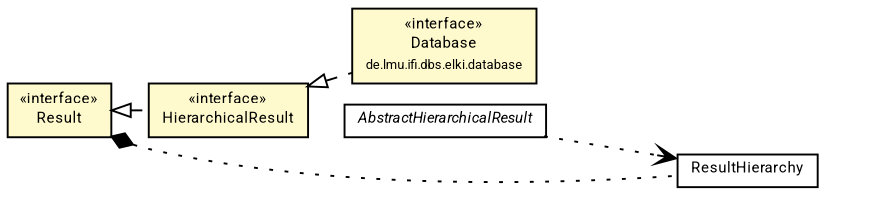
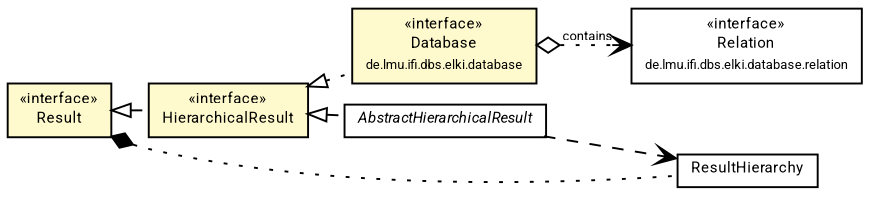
  digraph {
    nodesep=0.15
    rankdir=LR
    ranksep=0.25
    node [fontcolor=black fontname=Roboto fontsize=8 margin=0 shape=plaintext]
    edge [arrowtail=empty color=black dir=back fontname=Roboto fontsize=7 labelfontname=Roboto labelfontsize=7 style=dotted weight=9]
    n1 [height=0 label=<<table title="de.lmu.ifi.dbs.elki.result.Result" border="0" cellborder="1" cellspacing="0" cellpadding="2" bgcolor="LemonChiffon" href="Result.html" target="_parent"> 		<tr><td><table border="0" cellspacing="0" cellpadding="1"> 		<tr><td align="center" balign="center"> &#171;interface&#187; </td></tr> 		<tr><td align="center" balign="center"> <font face="Roboto">Result</font> </td></tr> 		</table></td></tr> 		</table>> width=0]
    n2 [height=0 label=<<table title="de.lmu.ifi.dbs.elki.result.HierarchicalResult" border="0" cellborder="1" cellspacing="0" cellpadding="2" bgcolor="lemonChiffon" href="HierarchicalResult.html" target="_parent"> 		<tr><td><table border="0" cellspacing="0" cellpadding="1"> 		<tr><td align="center" balign="center"> &#171;interface&#187; </td></tr> 		<tr><td align="center" balign="center"> <font face="Roboto">HierarchicalResult</font> </td></tr> 		</table></td></tr> 		</table>> width=0]
    n3 [height=0 label=<<table title="de.lmu.ifi.dbs.elki.result.ResultHierarchy" border="0" cellborder="1" cellspacing="0" cellpadding="2" href="ResultHierarchy.html" target="_parent"> 		<tr><td><table border="0" cellspacing="0" cellpadding="1"> 		<tr><td align="center" balign="center"> <font face="Roboto">ResultHierarchy</font> </td></tr> 		</table></td></tr> 		</table>> width=0]
    n4 [height=0 label=<<table title="de.lmu.ifi.dbs.elki.result.AbstractHierarchicalResult" border="0" cellborder="1" cellspacing="0" cellpadding="2" href="AbstractHierarchicalResult.html" target="_parent"> 		<tr><td><table border="0" cellspacing="0" cellpadding="1"> 		<tr><td align="center" balign="center"> <font face="Roboto"><i>AbstractHierarchicalResult</i></font> </td></tr> 		</table></td></tr> 		</table>> width=0]
    n5 [height=0 label=<<table title="de.lmu.ifi.dbs.elki.database.Database" border="0" cellborder="1" cellspacing="0" cellpadding="2" bgcolor="LemonChiffon" href="../database/Database.html" target="_parent"> 		<tr><td><table border="0" cellspacing="0" cellpadding="1"> 		<tr><td align="center" balign="center"> &#171;interface&#187; </td></tr> 		<tr><td align="center" balign="center"> <font face="Roboto">Database</font> </td></tr> 		<tr><td align="center" balign="center"> <font face="Roboto" point-size="7.0">de.lmu.ifi.dbs.elki.database</font> </td></tr> 		</table></td></tr> 		</table>> width=0]
+   n6 [height=0 label=<<table title="de.lmu.ifi.dbs.elki.database.relation.Relation" border="0" cellborder="1" cellspacing="0" cellpadding="2" href="../database/relation/Relation.html" target="_parent"> 		<tr><td><table border="0" cellspacing="0" cellpadding="1"> 		<tr><td align="center" balign="center"> &#171;interface&#187; </td></tr> 		<tr><td align="center" balign="center"> <font face="Roboto">Relation</font> </td></tr> 		<tr><td align="center" balign="center"> <font face="Roboto" point-size="7.0">de.lmu.ifi.dbs.elki.database.relation</font> </td></tr> 		</table></td></tr> 		</table>> width=0]
    n1 -> n2 [style=dashed]
    n1 -> n3 [arrowhead=none arrowtail=diamond weight=6]
-   n2 -> n5 [style=dashed]
-   n4 -> n3 [arrowhead=vee weight=1 arrowtail="" dir=""]
+   n2 -> n4 [style=dashed]
+   n2 -> n5
+   n4 -> n3 [arrowhead=vee style=dashed weight=1 arrowtail="" dir=""]
+   n5 -> n6 [arrowhead=open arrowtail=ediamond dir=both label=contains weight=3]
  }
